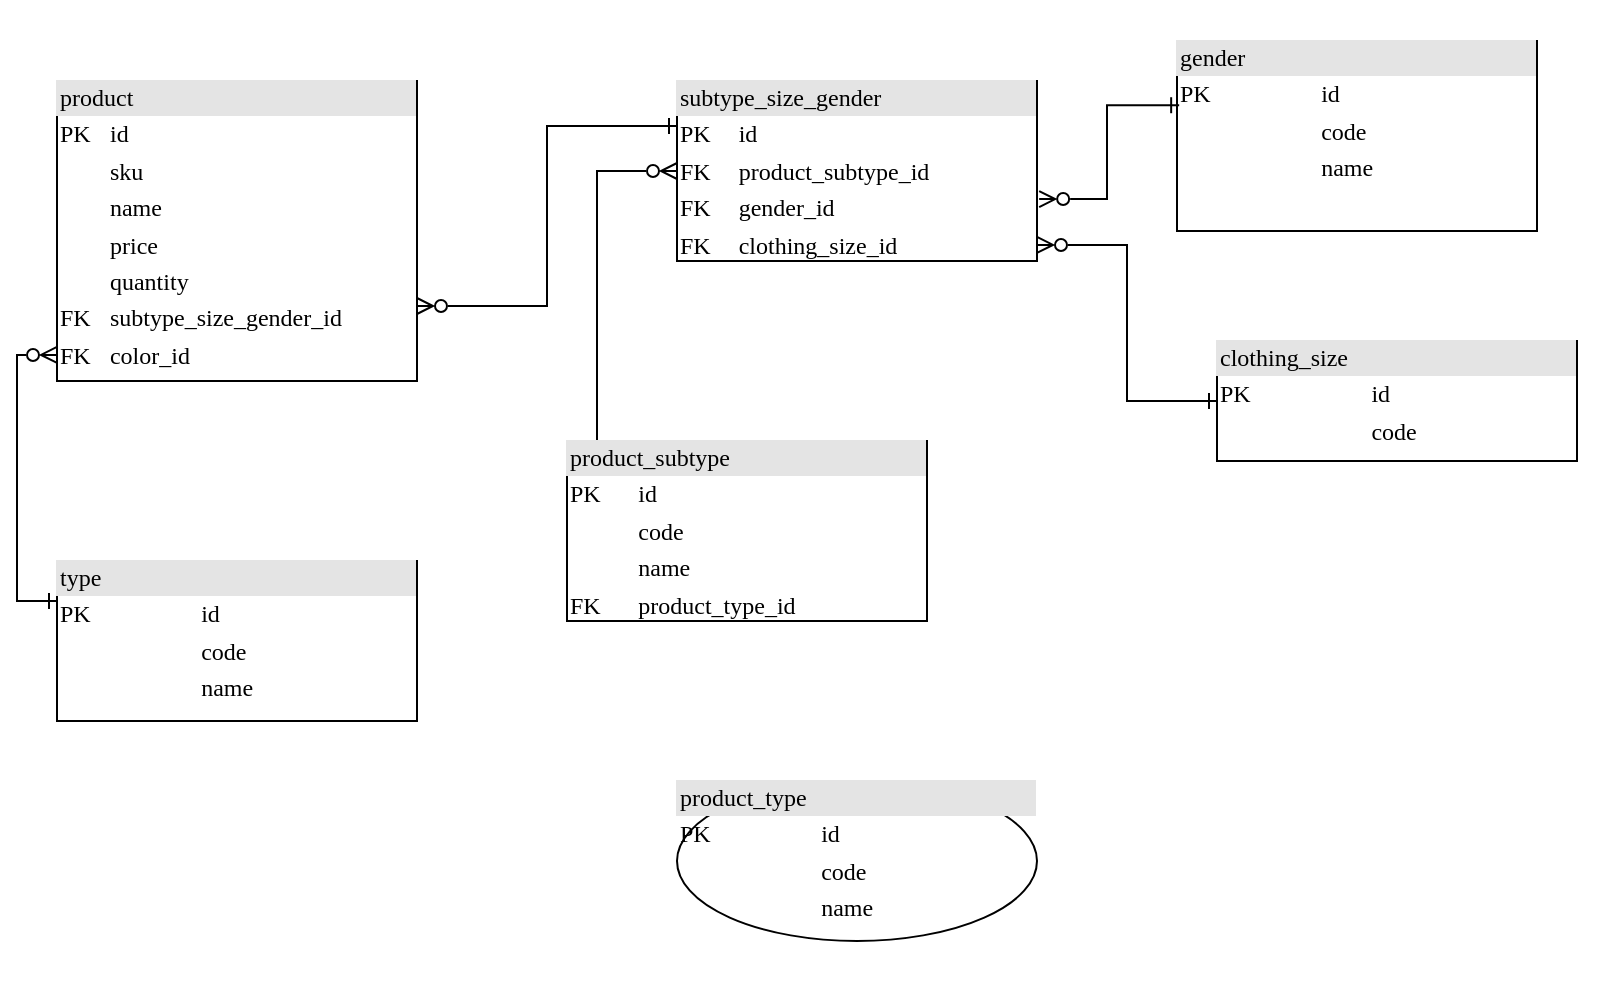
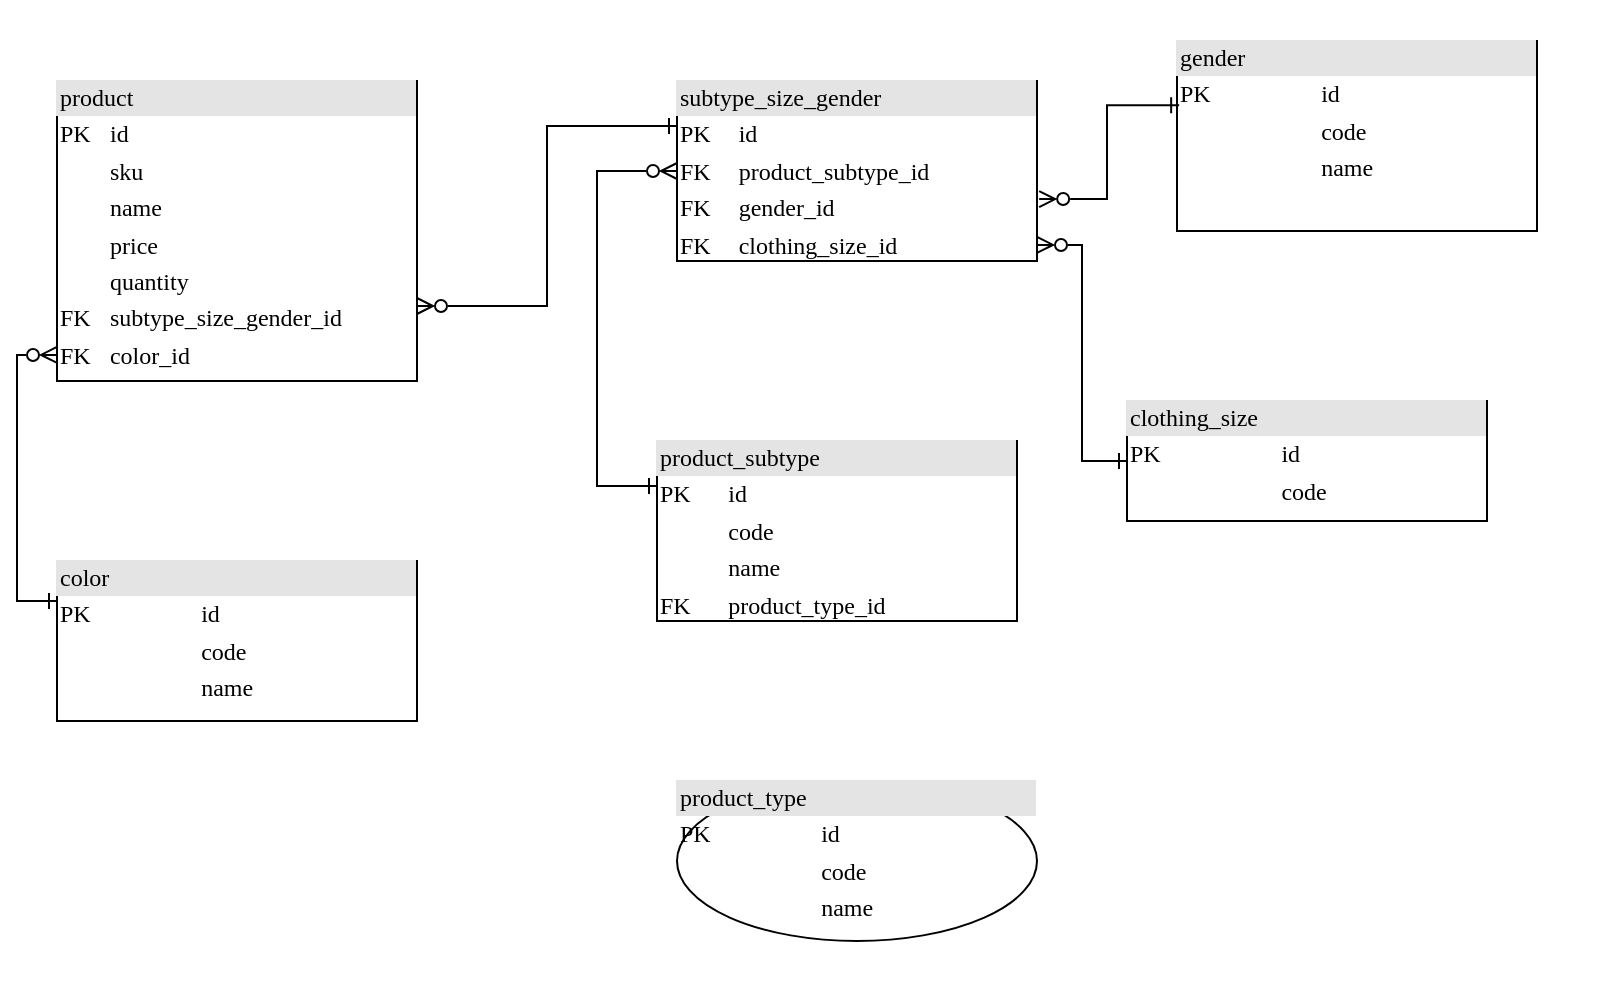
  <mxCell id="0" />
  <mxCell id="1" parent="0" />
  <mxCell id="2" style="edgeStyle=orthogonalEdgeStyle;rounded=0;orthogonalLoop=1;jettySize=auto;html=1;exitX=0;exitY=0.25;exitDx=0;exitDy=0;entryX=0;entryY=0.5;entryDx=0;entryDy=0;startArrow=ERone;startFill=0;endArrow=ERzeroToMany;endFill=0;" edge="1" parent="1" source="4" target="8"><mxGeometry relative="1" as="geometry"><Array as="points"><mxPoint x="290" y="243" /><mxPoint x="290" y="85" /></Array></mxGeometry></mxCell>
  <mxCell id="3" value="&lt;div style=&quot;box-sizing: border-box; width: 100%; background: rgb(228, 228, 228); padding: 2px;&quot;&gt;product_type&lt;br&gt;&lt;/div&gt;&lt;table style=&quot;width:100%;font-size:1em;&quot; cellpadding=&quot;2&quot; cellspacing=&quot;0&quot;&gt;&lt;tbody&gt;&lt;tr&gt;&lt;td&gt;PK&lt;/td&gt;&lt;td&gt;id&lt;/td&gt;&lt;/tr&gt;&lt;tr&gt;&lt;td&gt;&lt;br&gt;&lt;/td&gt;&lt;td&gt;code&lt;/td&gt;&lt;/tr&gt;&lt;tr&gt;&lt;td&gt;&lt;/td&gt;&lt;td&gt;name&lt;/td&gt;&lt;/tr&gt;&lt;/tbody&gt;&lt;/table&gt;" style="ellipse;verticalAlign=top;align=left;overflow=fill;html=1;shadow=0;comic=0;labelBackgroundColor=none;strokeWidth=1;fontFamily=Verdana;fontSize=12;" vertex="1" parent="1"><mxGeometry x="330" y="390" width="180" height="80" as="geometry" /></mxCell>
- <mxCell id="4" value="&lt;div style=&quot;box-sizing: border-box; width: 100%; background: rgb(228, 228, 228); padding: 2px;&quot;&gt;product_subtype&lt;br&gt;&lt;/div&gt;&lt;table style=&quot;width: 100% ; font-size: 1em&quot; cellpadding=&quot;2&quot; cellspacing=&quot;0&quot;&gt;&lt;tbody&gt;&lt;tr&gt;&lt;td&gt;PK&lt;/td&gt;&lt;td&gt;id&lt;/td&gt;&lt;/tr&gt;&lt;tr&gt;&lt;td&gt;&lt;br&gt;&lt;/td&gt;&lt;td&gt;code&lt;/td&gt;&lt;/tr&gt;&lt;tr&gt;&lt;td&gt;&lt;/td&gt;&lt;td&gt;name&lt;/td&gt;&lt;/tr&gt;&lt;tr&gt;&lt;td&gt;FK&lt;br&gt;&lt;/td&gt;&lt;td&gt;product_type_id&lt;br&gt;&lt;/td&gt;&lt;/tr&gt;&lt;/tbody&gt;&lt;/table&gt;" style="verticalAlign=top;align=left;overflow=fill;html=1;rounded=0;shadow=0;comic=0;labelBackgroundColor=none;strokeWidth=1;fontFamily=Verdana;fontSize=12" vertex="1" parent="1"><mxGeometry x="275" y="220" width="180" height="90" as="geometry" /></mxCell>
- <mxCell id="5" value="&lt;div style=&quot;box-sizing: border-box; width: 100%; background: rgb(228, 228, 228); padding: 2px;&quot;&gt;type&lt;br&gt;&lt;/div&gt;&lt;table style=&quot;width:100%;font-size:1em;&quot; cellpadding=&quot;2&quot; cellspacing=&quot;0&quot;&gt;&lt;tbody&gt;&lt;tr&gt;&lt;td&gt;PK&lt;/td&gt;&lt;td&gt;id&lt;/td&gt;&lt;/tr&gt;&lt;tr&gt;&lt;td&gt;&lt;br&gt;&lt;/td&gt;&lt;td&gt;code&lt;/td&gt;&lt;/tr&gt;&lt;tr&gt;&lt;td&gt;&lt;/td&gt;&lt;td&gt;name&lt;/td&gt;&lt;/tr&gt;&lt;/tbody&gt;&lt;/table&gt;" style="verticalAlign=top;align=left;overflow=fill;html=1;rounded=0;shadow=0;comic=0;labelBackgroundColor=none;strokeWidth=1;fontFamily=Verdana;fontSize=12" vertex="1" parent="1"><mxGeometry x="20" y="280" width="180" height="80" as="geometry" /></mxCell>
- <mxCell id="6" value="&lt;div style=&quot;box-sizing: border-box; width: 100%; background: rgb(228, 228, 228); padding: 2px;&quot;&gt;clothing_size&lt;br&gt;&lt;/div&gt;&lt;table style=&quot;width:100%;font-size:1em;&quot; cellpadding=&quot;2&quot; cellspacing=&quot;0&quot;&gt;&lt;tbody&gt;&lt;tr&gt;&lt;td&gt;PK&lt;/td&gt;&lt;td&gt;id&lt;/td&gt;&lt;/tr&gt;&lt;tr&gt;&lt;td&gt;&lt;br&gt;&lt;/td&gt;&lt;td&gt;code&lt;/td&gt;&lt;/tr&gt;&lt;tr&gt;&lt;td&gt;&lt;br&gt;&lt;/td&gt;&lt;td&gt;&lt;/td&gt;&lt;/tr&gt;&lt;/tbody&gt;&lt;/table&gt;" style="verticalAlign=top;align=left;overflow=fill;html=1;rounded=0;shadow=0;comic=0;labelBackgroundColor=none;strokeWidth=1;fontFamily=Verdana;fontSize=12" vertex="1" parent="1"><mxGeometry x="600" y="170" width="180" height="60" as="geometry" /></mxCell>
+ <mxCell id="4" value="&lt;div style=&quot;box-sizing: border-box; width: 100%; background: rgb(228, 228, 228); padding: 2px;&quot;&gt;product_subtype&lt;br&gt;&lt;/div&gt;&lt;table style=&quot;width: 100% ; font-size: 1em&quot; cellpadding=&quot;2&quot; cellspacing=&quot;0&quot;&gt;&lt;tbody&gt;&lt;tr&gt;&lt;td&gt;PK&lt;/td&gt;&lt;td&gt;id&lt;/td&gt;&lt;/tr&gt;&lt;tr&gt;&lt;td&gt;&lt;br&gt;&lt;/td&gt;&lt;td&gt;code&lt;/td&gt;&lt;/tr&gt;&lt;tr&gt;&lt;td&gt;&lt;/td&gt;&lt;td&gt;name&lt;/td&gt;&lt;/tr&gt;&lt;tr&gt;&lt;td&gt;FK&lt;br&gt;&lt;/td&gt;&lt;td&gt;product_type_id&lt;br&gt;&lt;/td&gt;&lt;/tr&gt;&lt;/tbody&gt;&lt;/table&gt;" style="verticalAlign=top;align=left;overflow=fill;html=1;rounded=0;shadow=0;comic=0;labelBackgroundColor=none;strokeWidth=1;fontFamily=Verdana;fontSize=12" vertex="1" parent="1"><mxGeometry x="320" y="220" width="180" height="90" as="geometry" /></mxCell>
+ <mxCell id="5" value="&lt;div style=&quot;box-sizing: border-box; width: 100%; background: rgb(228, 228, 228); padding: 2px;&quot;&gt;color&lt;br&gt;&lt;/div&gt;&lt;table style=&quot;width:100%;font-size:1em;&quot; cellpadding=&quot;2&quot; cellspacing=&quot;0&quot;&gt;&lt;tbody&gt;&lt;tr&gt;&lt;td&gt;PK&lt;/td&gt;&lt;td&gt;id&lt;/td&gt;&lt;/tr&gt;&lt;tr&gt;&lt;td&gt;&lt;br&gt;&lt;/td&gt;&lt;td&gt;code&lt;/td&gt;&lt;/tr&gt;&lt;tr&gt;&lt;td&gt;&lt;/td&gt;&lt;td&gt;name&lt;/td&gt;&lt;/tr&gt;&lt;/tbody&gt;&lt;/table&gt;" style="verticalAlign=top;align=left;overflow=fill;html=1;rounded=0;shadow=0;comic=0;labelBackgroundColor=none;strokeWidth=1;fontFamily=Verdana;fontSize=12" vertex="1" parent="1"><mxGeometry x="20" y="280" width="180" height="80" as="geometry" /></mxCell>
+ <mxCell id="6" value="&lt;div style=&quot;box-sizing: border-box; width: 100%; background: rgb(228, 228, 228); padding: 2px;&quot;&gt;clothing_size&lt;br&gt;&lt;/div&gt;&lt;table style=&quot;width:100%;font-size:1em;&quot; cellpadding=&quot;2&quot; cellspacing=&quot;0&quot;&gt;&lt;tbody&gt;&lt;tr&gt;&lt;td&gt;PK&lt;/td&gt;&lt;td&gt;id&lt;/td&gt;&lt;/tr&gt;&lt;tr&gt;&lt;td&gt;&lt;br&gt;&lt;/td&gt;&lt;td&gt;code&lt;/td&gt;&lt;/tr&gt;&lt;tr&gt;&lt;td&gt;&lt;br&gt;&lt;/td&gt;&lt;td&gt;&lt;/td&gt;&lt;/tr&gt;&lt;/tbody&gt;&lt;/table&gt;" style="verticalAlign=top;align=left;overflow=fill;html=1;rounded=0;shadow=0;comic=0;labelBackgroundColor=none;strokeWidth=1;fontFamily=Verdana;fontSize=12" vertex="1" parent="1"><mxGeometry x="555" y="200" width="180" height="60" as="geometry" /></mxCell>
  <mxCell id="7" style="edgeStyle=orthogonalEdgeStyle;rounded=0;orthogonalLoop=1;jettySize=auto;html=1;exitX=0;exitY=0.25;exitDx=0;exitDy=0;entryX=1;entryY=0.75;entryDx=0;entryDy=0;startArrow=ERone;startFill=0;endArrow=ERzeroToMany;endFill=0;" edge="1" parent="1" source="8" target="9"><mxGeometry relative="1" as="geometry" /></mxCell>
  <mxCell id="8" value="&lt;div style=&quot;box-sizing: border-box; width: 100%; background: rgb(228, 228, 228); padding: 2px;&quot;&gt;subtype_size_gender&lt;br&gt;&lt;/div&gt;&lt;table style=&quot;width: 100% ; font-size: 1em&quot; cellpadding=&quot;2&quot; cellspacing=&quot;0&quot;&gt;&lt;tbody&gt;&lt;tr&gt;&lt;td&gt;PK&lt;/td&gt;&lt;td&gt;id&lt;/td&gt;&lt;/tr&gt;&lt;tr&gt;&lt;td&gt;FK&lt;/td&gt;&lt;td&gt;product_subtype_id&lt;/td&gt;&lt;/tr&gt;&lt;tr&gt;&lt;td&gt;FK&lt;/td&gt;&lt;td&gt;gender_id&lt;br&gt;&lt;/td&gt;&lt;/tr&gt;&lt;tr&gt;&lt;td&gt;FK&lt;/td&gt;&lt;td&gt;clothing_size_id&lt;br&gt;&lt;/td&gt;&lt;/tr&gt;&lt;/tbody&gt;&lt;/table&gt;" style="verticalAlign=top;align=left;overflow=fill;html=1;rounded=0;shadow=0;comic=0;labelBackgroundColor=none;strokeWidth=1;fontFamily=Verdana;fontSize=12" vertex="1" parent="1"><mxGeometry x="330" y="40" width="180" height="90" as="geometry" /></mxCell>
  <mxCell id="9" value="&lt;div style=&quot;box-sizing: border-box; width: 100%; background: rgb(228, 228, 228); padding: 2px;&quot;&gt;product&lt;br&gt;&lt;/div&gt;&lt;table style=&quot;width: 100% ; font-size: 1em&quot; cellpadding=&quot;2&quot; cellspacing=&quot;0&quot;&gt;&lt;tbody&gt;&lt;tr&gt;&lt;td&gt;PK&lt;/td&gt;&lt;td&gt;id&lt;/td&gt;&lt;/tr&gt;&lt;tr&gt;&lt;td&gt;&lt;br&gt;&lt;/td&gt;&lt;td&gt;sku&lt;/td&gt;&lt;/tr&gt;&lt;tr&gt;&lt;td&gt;&lt;/td&gt;&lt;td&gt;name&lt;/td&gt;&lt;/tr&gt;&lt;tr&gt;&lt;td&gt;&lt;br&gt;&lt;/td&gt;&lt;td&gt;price&lt;br&gt;&lt;/td&gt;&lt;/tr&gt;&lt;tr&gt;&lt;td&gt;&lt;br&gt;&lt;/td&gt;&lt;td&gt;quantity&lt;br&gt;&lt;/td&gt;&lt;/tr&gt;&lt;tr&gt;&lt;td&gt;FK&lt;br&gt;&lt;/td&gt;&lt;td&gt;subtype_size_gender_id&lt;br&gt;&lt;/td&gt;&lt;/tr&gt;&lt;tr&gt;&lt;td&gt;FK&lt;br&gt;&lt;/td&gt;&lt;td&gt;color_id&lt;br&gt;&lt;/td&gt;&lt;/tr&gt;&lt;tr&gt;&lt;td&gt;&lt;/td&gt;&lt;td&gt;&lt;br&gt;&lt;/td&gt;&lt;/tr&gt;&lt;tr&gt;&lt;td&gt;&lt;br&gt;&lt;/td&gt;&lt;td&gt;&lt;/td&gt;&lt;/tr&gt;&lt;/tbody&gt;&lt;/table&gt;" style="verticalAlign=top;align=left;overflow=fill;html=1;rounded=0;shadow=0;comic=0;labelBackgroundColor=none;strokeWidth=1;fontFamily=Verdana;fontSize=12" vertex="1" parent="1"><mxGeometry x="20" y="40" width="180" height="150" as="geometry" /></mxCell>
  <mxCell id="10" value="&lt;div style=&quot;box-sizing: border-box; width: 100%; background: rgb(228, 228, 228); padding: 2px;&quot;&gt;gender&lt;br&gt;&lt;/div&gt;&lt;table style=&quot;width:100%;font-size:1em;&quot; cellpadding=&quot;2&quot; cellspacing=&quot;0&quot;&gt;&lt;tbody&gt;&lt;tr&gt;&lt;td&gt;PK&lt;/td&gt;&lt;td&gt;id&lt;/td&gt;&lt;/tr&gt;&lt;tr&gt;&lt;td&gt;&lt;br&gt;&lt;/td&gt;&lt;td&gt;code&lt;/td&gt;&lt;/tr&gt;&lt;tr&gt;&lt;td&gt;&lt;/td&gt;&lt;td&gt;name&lt;/td&gt;&lt;/tr&gt;&lt;/tbody&gt;&lt;/table&gt;" style="verticalAlign=top;align=left;overflow=fill;html=1;rounded=0;shadow=0;comic=0;labelBackgroundColor=none;strokeWidth=1;fontFamily=Verdana;fontSize=12" vertex="1" parent="1"><mxGeometry x="580" y="20" width="180" height="95" as="geometry" /></mxCell>
  <mxCell id="11" style="edgeStyle=orthogonalEdgeStyle;rounded=0;orthogonalLoop=1;jettySize=auto;html=1;exitX=1.006;exitY=0.656;exitDx=0;exitDy=0;entryX=0.006;entryY=0.338;entryDx=0;entryDy=0;entryPerimeter=0;exitPerimeter=0;startArrow=ERzeroToMany;startFill=0;endArrow=ERone;endFill=0;" edge="1" parent="1" source="8" target="10"><mxGeometry relative="1" as="geometry" /></mxCell>
  <mxCell id="12" style="edgeStyle=orthogonalEdgeStyle;rounded=0;orthogonalLoop=1;jettySize=auto;html=1;exitX=0;exitY=0.5;exitDx=0;exitDy=0;entryX=1;entryY=0.911;entryDx=0;entryDy=0;entryPerimeter=0;startArrow=ERone;startFill=0;endArrow=ERzeroToMany;endFill=0;" edge="1" parent="1" source="6" target="8"><mxGeometry relative="1" as="geometry" /></mxCell>
  <mxCell id="13" style="edgeStyle=orthogonalEdgeStyle;rounded=0;orthogonalLoop=1;jettySize=auto;html=1;exitX=0;exitY=0.25;exitDx=0;exitDy=0;entryX=0;entryY=0.913;entryDx=0;entryDy=0;entryPerimeter=0;startArrow=ERone;startFill=0;endArrow=ERzeroToMany;endFill=0;" edge="1" parent="1" source="5" target="9"><mxGeometry relative="1" as="geometry" /></mxCell>
